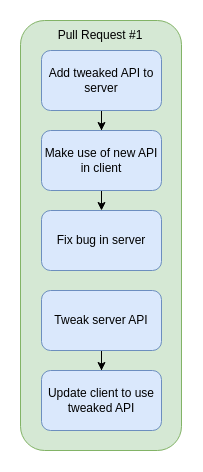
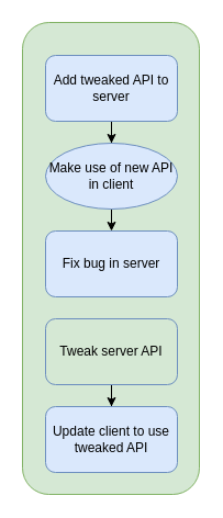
  <mxCell id="0" />
  <mxCell id="1" parent="0" />
  <mxCell id="2" value="" style="rounded=1;whiteSpace=wrap;html=1;fillColor=#d5e8d4;strokeColor=#82b366;" vertex="1" parent="1"><mxGeometry x="20" y="20" width="161" height="430" as="geometry" /></mxCell>
  <mxCell id="3" value="" style="edgeStyle=orthogonalEdgeStyle;rounded=0;orthogonalLoop=1;jettySize=auto;html=1;entryX=0.5;entryY=0;entryDx=0;entryDy=0;" edge="1" parent="1" source="4" target="6"><mxGeometry relative="1" as="geometry" /></mxCell>
  <mxCell id="4" value="Add tweaked API to server" style="rounded=1;whiteSpace=wrap;html=1;fillColor=#dae8fc;strokeColor=#6c8ebf;" vertex="1" parent="1"><mxGeometry x="41" y="50" width="120" height="60" as="geometry" /></mxCell>
  <mxCell id="5" style="edgeStyle=orthogonalEdgeStyle;rounded=0;orthogonalLoop=1;jettySize=auto;html=1;exitX=0.5;exitY=1;exitDx=0;exitDy=0;entryX=0.5;entryY=0;entryDx=0;entryDy=0;" edge="1" parent="1" source="6" target="7"><mxGeometry relative="1" as="geometry" /></mxCell>
- <mxCell id="6" value="Make use of new API in client" style="rounded=1;whiteSpace=wrap;html=1;fillColor=#dae8fc;strokeColor=#6c8ebf;" vertex="1" parent="1"><mxGeometry x="41" y="130" width="120" height="60" as="geometry" /></mxCell>
+ <mxCell id="6" value="Make use of new API in client" style="ellipse;whiteSpace=wrap;html=1;fillColor=#dae8fc;strokeColor=#6c8ebf;" vertex="1" parent="1"><mxGeometry x="41" y="130" width="120" height="60" as="geometry" /></mxCell>
  <mxCell id="7" value="Fix bug in server" style="rounded=1;whiteSpace=wrap;html=1;fillColor=#dae8fc;strokeColor=#6c8ebf;" vertex="1" parent="1"><mxGeometry x="41" y="210" width="120" height="60" as="geometry" /></mxCell>
  <mxCell id="8" style="edgeStyle=orthogonalEdgeStyle;rounded=0;orthogonalLoop=1;jettySize=auto;html=1;entryX=0.5;entryY=0;entryDx=0;entryDy=0;" edge="1" parent="1" source="9" target="10"><mxGeometry relative="1" as="geometry" /></mxCell>
- <mxCell id="9" value="Tweak server API" style="rounded=1;whiteSpace=wrap;html=1;fillColor=#dae8fc;strokeColor=#6c8ebf;" vertex="1" parent="1"><mxGeometry x="41" y="290" width="120" height="60" as="geometry" /></mxCell>
+ <mxCell id="9" value="Tweak server API" style="rounded=1;whiteSpace=wrap;html=1;fillColor=#d5e8d4;strokeColor=#6c8ebf;" vertex="1" parent="1"><mxGeometry x="41" y="290" width="120" height="60" as="geometry" /></mxCell>
  <mxCell id="10" value="Update client to use tweaked API" style="rounded=1;whiteSpace=wrap;html=1;fillColor=#dae8fc;strokeColor=#6c8ebf;" vertex="1" parent="1"><mxGeometry x="41" y="370" width="120" height="60" as="geometry" /></mxCell>
- <mxCell id="11" value="Pull Request #1" style="text;html=1;strokeColor=none;fillColor=none;align=center;verticalAlign=middle;whiteSpace=wrap;rounded=0;" vertex="1" parent="1"><mxGeometry x="40" y="20" width="120" height="30" as="geometry" /></mxCell>
